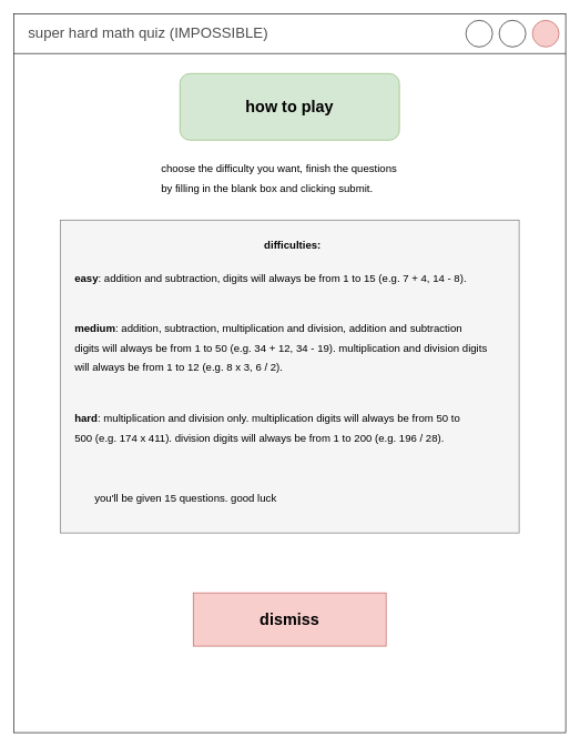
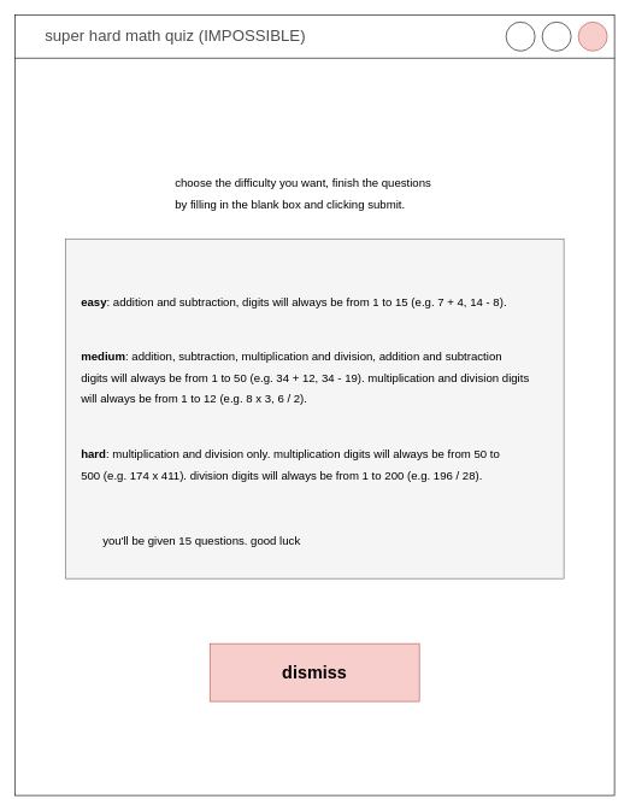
  <mxCell id="0" />
  <mxCell id="1" parent="0" />
  <mxCell id="2" value="" style="rounded=0;whiteSpace=wrap;html=1;" vertex="1" parent="1"><mxGeometry x="20" y="20" width="830" height="1080" as="geometry" /></mxCell>
  <mxCell id="3" value="" style="endArrow=none;html=1;rounded=0;" edge="1" parent="1" target="2"><mxGeometry width="50" height="50" relative="1" as="geometry"><mxPoint x="20" y="80" as="sourcePoint" /><mxPoint x="70" y="30" as="targetPoint" /><Array as="points"><mxPoint x="850" y="80" /></Array></mxGeometry></mxCell>
  <mxCell id="4" value="" style="ellipse;whiteSpace=wrap;html=1;aspect=fixed;fillColor=#f8cecc;strokeColor=#b85450;" vertex="1" parent="1"><mxGeometry x="800" y="30" width="40" height="40" as="geometry" /></mxCell>
  <mxCell id="5" value="" style="ellipse;whiteSpace=wrap;html=1;aspect=fixed;" vertex="1" parent="1"><mxGeometry x="750" y="30" width="40" height="40" as="geometry" /></mxCell>
  <mxCell id="6" value="" style="ellipse;whiteSpace=wrap;html=1;aspect=fixed;" vertex="1" parent="1"><mxGeometry x="700" y="30" width="40" height="40" as="geometry" /></mxCell>
- <mxCell id="7" value="&lt;font size=&quot;1&quot; style=&quot;&quot;&gt;&lt;b style=&quot;font-size: 24px;&quot;&gt;how to play&lt;/b&gt;&lt;/font&gt;" style="rounded=1;whiteSpace=wrap;html=1;fillColor=#d5e8d4;strokeColor=#82b366;" vertex="1" parent="1"><mxGeometry x="270" y="110" width="330" height="100" as="geometry" /></mxCell>
  <mxCell id="8" value="&lt;font style=&quot;font-size: 16px; font-weight: normal; line-height: 1.2;&quot;&gt;choose the difficulty you want, finish the questions&amp;nbsp;&lt;br&gt;by filling in the blank box and clicking submit.&lt;br&gt;&lt;/font&gt;" style="text;strokeColor=none;fillColor=none;html=1;fontSize=24;fontStyle=1;verticalAlign=middle;align=left;" vertex="1" parent="1"><mxGeometry x="240" y="240" width="390" height="50" as="geometry" /></mxCell>
  <mxCell id="9" value="" style="rounded=0;whiteSpace=wrap;html=1;fontSize=16;fillColor=#f5f5f5;strokeColor=#666666;fontColor=#333333;" vertex="1" parent="1"><mxGeometry x="90" y="330" width="690" height="470" as="geometry" /></mxCell>
- <mxCell id="10" value="&lt;font style=&quot;font-size: 16px; line-height: 1.2;&quot;&gt;difficulties:&lt;/font&gt;" style="text;strokeColor=none;fillColor=none;html=1;fontSize=24;fontStyle=1;verticalAlign=middle;align=left;" vertex="1" parent="1"><mxGeometry x="395" y="340" width="80" height="50" as="geometry" /></mxCell>
  <mxCell id="11" value="&lt;span style=&quot;font-size: 16px;&quot;&gt;easy&lt;/span&gt;&lt;span style=&quot;font-size: 16px; font-weight: 400;&quot;&gt;: addition and subtraction, digits will always be from 1 to 15 (e.g. 7 + 4, 14 - 8).&lt;/span&gt;" style="text;strokeColor=none;fillColor=none;html=1;fontSize=24;fontStyle=1;verticalAlign=middle;align=left;" vertex="1" parent="1"><mxGeometry x="110" y="390" width="580" height="50" as="geometry" /></mxCell>
  <mxCell id="12" value="&lt;span style=&quot;font-size: 16px;&quot;&gt;medium&lt;/span&gt;&lt;span style=&quot;font-size: 16px; font-weight: 400;&quot;&gt;: addition, subtraction, multiplication and division, addition and subtraction&lt;br&gt;digits will always be from 1 to 50 (e.g. 34 + 12, 34 - 19). multiplication and division digits&lt;br&gt;will always be from 1 to 12 (e.g. 8 x 3, 6 / 2).&lt;br&gt;&lt;/span&gt;" style="text;strokeColor=none;fillColor=none;html=1;fontSize=24;fontStyle=1;verticalAlign=middle;align=left;" vertex="1" parent="1"><mxGeometry x="110" y="490" width="580" height="60" as="geometry" /></mxCell>
  <mxCell id="13" value="&lt;span style=&quot;font-size: 16px;&quot;&gt;hard&lt;/span&gt;&lt;span style=&quot;font-size: 16px; font-weight: 400;&quot;&gt;: multiplication and division only. multiplication digits will always be from 50 to &lt;br&gt;500 (e.g. 174 x 411). division digits will always be from 1 to 200 (e.g. 196 / 28).&lt;br&gt;&lt;/span&gt;" style="text;strokeColor=none;fillColor=none;html=1;fontSize=24;fontStyle=1;verticalAlign=middle;align=left;" vertex="1" parent="1"><mxGeometry x="110" y="610" width="580" height="60" as="geometry" /></mxCell>
  <mxCell id="14" value="&lt;font style=&quot;font-weight: normal; font-size: 16px;&quot;&gt;you'll be given 15 questions. good luck&lt;/font&gt;" style="text;strokeColor=none;fillColor=none;html=1;fontSize=24;fontStyle=1;verticalAlign=middle;align=left;" vertex="1" parent="1"><mxGeometry x="140" y="725" width="610" height="40" as="geometry" /></mxCell>
  <mxCell id="15" value="&lt;b&gt;dismiss&lt;/b&gt;" style="rounded=0;whiteSpace=wrap;html=1;fontSize=24;fillColor=#f8cecc;strokeColor=#b85450;" vertex="1" parent="1"><mxGeometry x="290" y="890" width="290" height="80" as="geometry" /></mxCell>
- <mxCell id="16" value="&lt;font color=&quot;#4d4d4d&quot;&gt;super hard math quiz (IMPOSSIBLE)&lt;/font&gt;" style="text;html=1;strokeColor=none;fillColor=none;align=left;verticalAlign=middle;whiteSpace=wrap;rounded=0;fontSize=22;" vertex="1" parent="1"><mxGeometry x="40" y="35" width="390" height="30" as="geometry" /></mxCell>
+ <mxCell id="16" value="&lt;font color=&quot;#4d4d4d&quot;&gt;super hard math quiz (IMPOSSIBLE)&lt;/font&gt;" style="text;html=1;strokeColor=none;fillColor=none;align=left;verticalAlign=middle;whiteSpace=wrap;rounded=0;fontSize=22;" vertex="1" parent="1"><mxGeometry x="60" y="35" width="390" height="30" as="geometry" /></mxCell>
